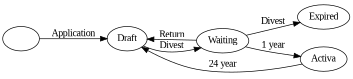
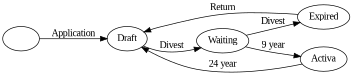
  digraph {
    fontname="Liberation Serif"
    rankdir=LR
    node [fontname="Liberation Serif"]
    edge [fontname="Liberation Serif"]
    ""
    Draft
    Waiting
    Expired
    Activa
    "" -> Draft [label=Application]
    Draft -> Waiting [label=Divest]
-   Waiting -> Draft [label=Return]
+   Expired -> Draft [label=Return]
    Waiting -> Expired [label=Divest]
-   Waiting -> Activa [label="1 year"]
+   Waiting -> Activa [label="9 year"]
    Activa -> Draft [label="24 year"]
  }
